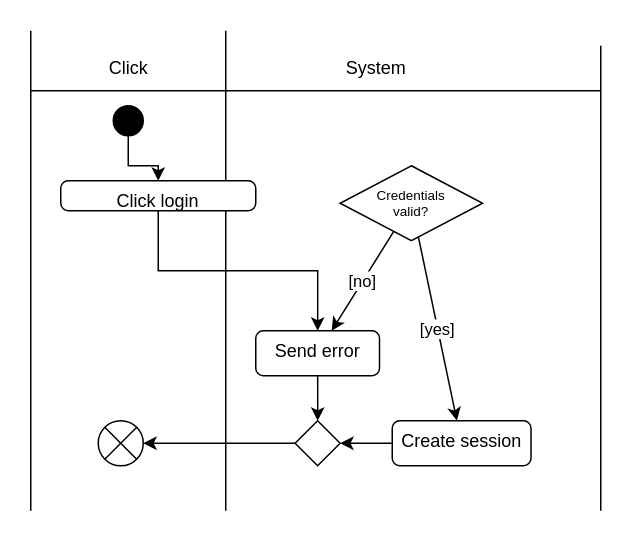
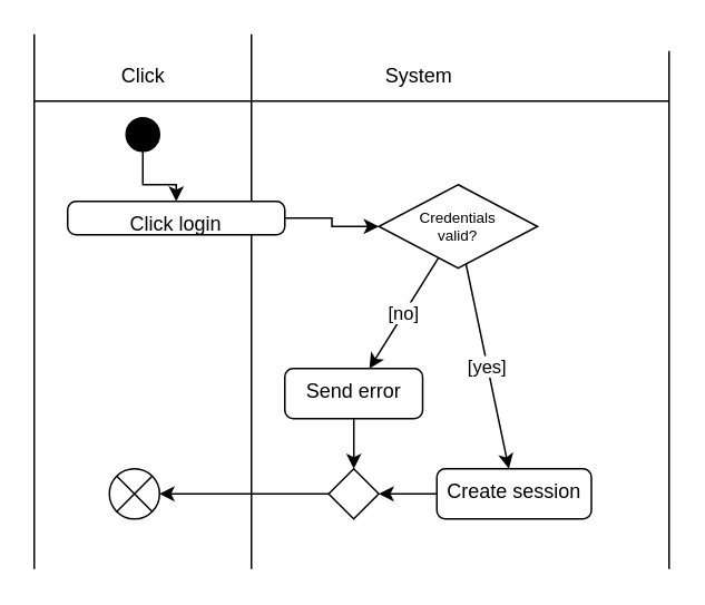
  <mxCell id="0" />
  <mxCell id="1" parent="0" />
  <mxCell id="2" value="Click" style="text;html=1;align=center;verticalAlign=middle;resizable=0;points=[];autosize=1;strokeColor=none;fillColor=none;" vertex="1" parent="1"><mxGeometry x="60" y="30" width="50" height="30" as="geometry" /></mxCell>
  <mxCell id="3" value="System" style="text;html=1;align=center;verticalAlign=middle;resizable=0;points=[];autosize=1;strokeColor=none;fillColor=none;" vertex="1" parent="1"><mxGeometry x="220" y="30" width="60" height="30" as="geometry" /></mxCell>
  <mxCell id="4" value="" style="endArrow=none;html=1;rounded=0;" edge="1" parent="1"><mxGeometry width="50" height="50" relative="1" as="geometry"><mxPoint x="20" y="340" as="sourcePoint" /><mxPoint x="20" y="20" as="targetPoint" /></mxGeometry></mxCell>
  <mxCell id="5" value="" style="endArrow=none;html=1;rounded=0;" edge="1" parent="1"><mxGeometry width="50" height="50" relative="1" as="geometry"><mxPoint x="150" y="340" as="sourcePoint" /><mxPoint x="150" y="20" as="targetPoint" /></mxGeometry></mxCell>
  <mxCell id="6" value="" style="endArrow=none;html=1;rounded=0;" edge="1" parent="1"><mxGeometry width="50" height="50" relative="1" as="geometry"><mxPoint x="400" y="340" as="sourcePoint" /><mxPoint x="400" y="30" as="targetPoint" /></mxGeometry></mxCell>
  <mxCell id="7" value="" style="endArrow=none;html=1;rounded=0;" edge="1" parent="1"><mxGeometry width="50" height="50" relative="1" as="geometry"><mxPoint x="400" y="60" as="sourcePoint" /><mxPoint x="20" y="60" as="targetPoint" /></mxGeometry></mxCell>
  <mxCell id="8" style="edgeStyle=orthogonalEdgeStyle;rounded=0;orthogonalLoop=1;jettySize=auto;html=1;" edge="1" parent="1" source="9" target="11"><mxGeometry relative="1" as="geometry" /></mxCell>
  <mxCell id="9" value="" style="ellipse;fillColor=strokeColor;html=1;" vertex="1" parent="1"><mxGeometry x="75" y="70" width="20" height="20" as="geometry" /></mxCell>
- <mxCell id="10" style="edgeStyle=orthogonalEdgeStyle;rounded=0;orthogonalLoop=1;jettySize=auto;html=1;" edge="1" parent="1" source="11" target="16"><mxGeometry relative="1" as="geometry" /></mxCell>
+ <mxCell id="10" style="edgeStyle=orthogonalEdgeStyle;rounded=0;orthogonalLoop=1;jettySize=auto;html=1;" edge="1" parent="1" source="11" target="14"><mxGeometry relative="1" as="geometry" /></mxCell>
  <mxCell id="11" value="Click login" style="html=1;align=center;verticalAlign=top;rounded=1;absoluteArcSize=1;arcSize=10;dashed=0;whiteSpace=wrap;" vertex="1" parent="1"><mxGeometry x="40" y="120" width="130" height="20" as="geometry" /></mxCell>
  <mxCell id="12" value="[no]" style="rounded=0;orthogonalLoop=1;jettySize=auto;html=1;" edge="1" parent="1" source="14" target="16"><mxGeometry relative="1" as="geometry" /></mxCell>
  <mxCell id="13" value="[yes]" style="rounded=0;orthogonalLoop=1;jettySize=auto;html=1;" edge="1" parent="1" source="14" target="18"><mxGeometry relative="1" as="geometry" /></mxCell>
  <mxCell id="14" value="Credentials&#10;valid?" style="rhombus;fontSize=9;" vertex="1" parent="1"><mxGeometry x="226.25" y="110" width="95" height="50" as="geometry" /></mxCell>
  <mxCell id="15" style="edgeStyle=orthogonalEdgeStyle;rounded=0;orthogonalLoop=1;jettySize=auto;html=1;" edge="1" parent="1" source="16" target="21"><mxGeometry relative="1" as="geometry" /></mxCell>
  <mxCell id="16" value="Send error" style="html=1;align=center;verticalAlign=top;rounded=1;absoluteArcSize=1;arcSize=10;dashed=0;whiteSpace=wrap;" vertex="1" parent="1"><mxGeometry x="170" y="220" width="82.5" height="30" as="geometry" /></mxCell>
  <mxCell id="17" style="edgeStyle=orthogonalEdgeStyle;rounded=0;orthogonalLoop=1;jettySize=auto;html=1;" edge="1" parent="1" source="18" target="21"><mxGeometry relative="1" as="geometry" /></mxCell>
  <mxCell id="18" value="Create session" style="html=1;align=center;verticalAlign=top;rounded=1;absoluteArcSize=1;arcSize=10;dashed=0;whiteSpace=wrap;" vertex="1" parent="1"><mxGeometry x="261" y="280" width="92.5" height="30" as="geometry" /></mxCell>
  <mxCell id="19" value="" style="shape=sumEllipse;perimeter=ellipsePerimeter;html=1;backgroundOutline=1;" vertex="1" parent="1"><mxGeometry x="65" y="280" width="30" height="30" as="geometry" /></mxCell>
  <mxCell id="20" style="edgeStyle=orthogonalEdgeStyle;rounded=0;orthogonalLoop=1;jettySize=auto;html=1;" edge="1" parent="1" source="21" target="19"><mxGeometry relative="1" as="geometry" /></mxCell>
  <mxCell id="21" value="" style="rhombus;" vertex="1" parent="1"><mxGeometry x="196.25" y="280" width="30" height="30" as="geometry" /></mxCell>
